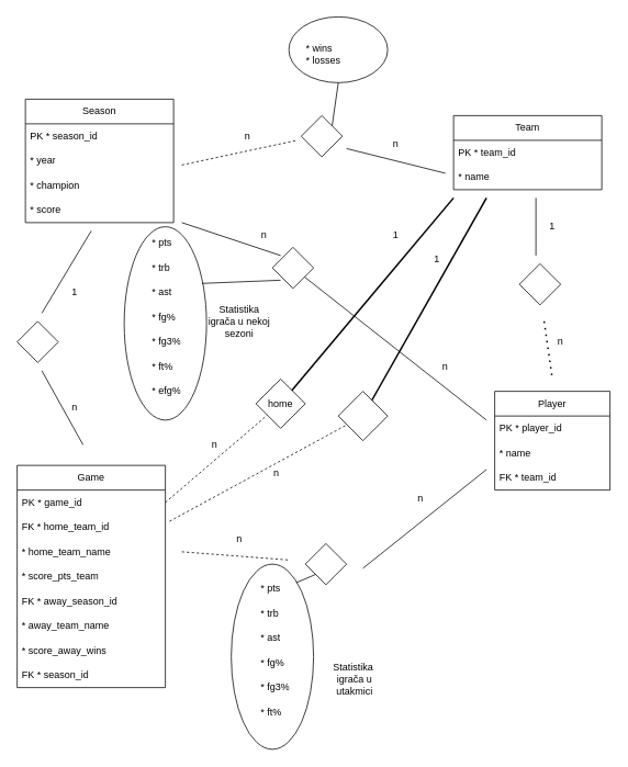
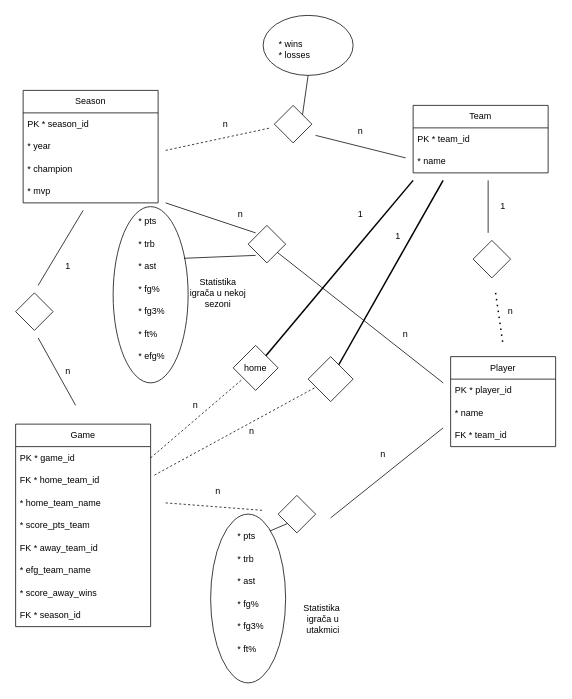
  <mxCell id="0" />
  <mxCell id="1" parent="0" />
  <mxCell id="2" value="Season" style="swimlane;fontStyle=0;childLayout=stackLayout;horizontal=1;startSize=30;horizontalStack=0;resizeParent=1;resizeParentMax=0;resizeLast=0;collapsible=1;marginBottom=0;whiteSpace=wrap;html=1;" parent="1" vertex="1"><mxGeometry x="30" y="120" width="180" height="150" as="geometry" /></mxCell>
  <mxCell id="3" value="PK * season_id" style="text;strokeColor=none;fillColor=none;align=left;verticalAlign=middle;spacingLeft=4;spacingRight=4;overflow=hidden;points=[[0,0.5],[1,0.5]];portConstraint=eastwest;rotatable=0;whiteSpace=wrap;html=1;" parent="2" vertex="1"><mxGeometry y="30" width="180" height="30" as="geometry" /></mxCell>
  <mxCell id="4" value="* year" style="text;strokeColor=none;fillColor=none;align=left;verticalAlign=middle;spacingLeft=4;spacingRight=4;overflow=hidden;points=[[0,0.5],[1,0.5]];portConstraint=eastwest;rotatable=0;whiteSpace=wrap;html=1;" parent="2" vertex="1"><mxGeometry y="60" width="180" height="30" as="geometry" /></mxCell>
  <mxCell id="5" value="* champion" style="text;strokeColor=none;fillColor=none;align=left;verticalAlign=middle;spacingLeft=4;spacingRight=4;overflow=hidden;points=[[0,0.5],[1,0.5]];portConstraint=eastwest;rotatable=0;whiteSpace=wrap;html=1;" parent="2" vertex="1"><mxGeometry y="90" width="180" height="30" as="geometry" /></mxCell>
- <mxCell id="6" value="* score" style="text;strokeColor=none;fillColor=none;align=left;verticalAlign=middle;spacingLeft=4;spacingRight=4;overflow=hidden;points=[[0,0.5],[1,0.5]];portConstraint=eastwest;rotatable=0;whiteSpace=wrap;html=1;" parent="2" vertex="1"><mxGeometry y="120" width="180" height="30" as="geometry" /></mxCell>
+ <mxCell id="6" value="* mvp" style="text;strokeColor=none;fillColor=none;align=left;verticalAlign=middle;spacingLeft=4;spacingRight=4;overflow=hidden;points=[[0,0.5],[1,0.5]];portConstraint=eastwest;rotatable=0;whiteSpace=wrap;html=1;" parent="2" vertex="1"><mxGeometry y="120" width="180" height="30" as="geometry" /></mxCell>
  <mxCell id="7" value="Team" style="swimlane;fontStyle=0;childLayout=stackLayout;horizontal=1;startSize=30;horizontalStack=0;resizeParent=1;resizeParentMax=0;resizeLast=0;collapsible=1;marginBottom=0;whiteSpace=wrap;html=1;" parent="1" vertex="1"><mxGeometry x="550" y="140" width="180" height="90" as="geometry" /></mxCell>
  <mxCell id="8" value="PK * team_id" style="text;strokeColor=none;fillColor=none;align=left;verticalAlign=middle;spacingLeft=4;spacingRight=4;overflow=hidden;points=[[0,0.5],[1,0.5]];portConstraint=eastwest;rotatable=0;whiteSpace=wrap;html=1;" parent="7" vertex="1"><mxGeometry y="30" width="180" height="30" as="geometry" /></mxCell>
  <mxCell id="9" value="* name" style="text;strokeColor=none;fillColor=none;align=left;verticalAlign=middle;spacingLeft=4;spacingRight=4;overflow=hidden;points=[[0,0.5],[1,0.5]];portConstraint=eastwest;rotatable=0;whiteSpace=wrap;html=1;" parent="7" vertex="1"><mxGeometry y="60" width="180" height="30" as="geometry" /></mxCell>
  <mxCell id="10" value="Player" style="swimlane;fontStyle=0;childLayout=stackLayout;horizontal=1;startSize=30;horizontalStack=0;resizeParent=1;resizeParentMax=0;resizeLast=0;collapsible=1;marginBottom=0;whiteSpace=wrap;html=1;" parent="1" vertex="1"><mxGeometry x="600" y="475" width="140" height="120" as="geometry" /></mxCell>
  <mxCell id="11" value="PK * player_id" style="text;strokeColor=none;fillColor=none;align=left;verticalAlign=middle;spacingLeft=4;spacingRight=4;overflow=hidden;points=[[0,0.5],[1,0.5]];portConstraint=eastwest;rotatable=0;whiteSpace=wrap;html=1;" parent="10" vertex="1"><mxGeometry y="30" width="140" height="30" as="geometry" /></mxCell>
  <mxCell id="12" value="* name" style="text;strokeColor=none;fillColor=none;align=left;verticalAlign=middle;spacingLeft=4;spacingRight=4;overflow=hidden;points=[[0,0.5],[1,0.5]];portConstraint=eastwest;rotatable=0;whiteSpace=wrap;html=1;" parent="10" vertex="1"><mxGeometry y="60" width="140" height="30" as="geometry" /></mxCell>
  <mxCell id="13" value="FK * team_id" style="text;strokeColor=none;fillColor=none;align=left;verticalAlign=middle;spacingLeft=4;spacingRight=4;overflow=hidden;points=[[0,0.5],[1,0.5]];portConstraint=eastwest;rotatable=0;whiteSpace=wrap;html=1;" parent="10" vertex="1"><mxGeometry y="90" width="140" height="30" as="geometry" /></mxCell>
  <mxCell id="14" value="Game" style="swimlane;fontStyle=0;childLayout=stackLayout;horizontal=1;startSize=30;horizontalStack=0;resizeParent=1;resizeParentMax=0;resizeLast=0;collapsible=1;marginBottom=0;whiteSpace=wrap;html=1;" parent="1" vertex="1"><mxGeometry x="20" y="565" width="180" height="270" as="geometry" /></mxCell>
  <mxCell id="15" value="PK * game_id" style="text;strokeColor=none;fillColor=none;align=left;verticalAlign=middle;spacingLeft=4;spacingRight=4;overflow=hidden;points=[[0,0.5],[1,0.5]];portConstraint=eastwest;rotatable=0;whiteSpace=wrap;html=1;" parent="14" vertex="1"><mxGeometry y="30" width="180" height="30" as="geometry" /></mxCell>
  <mxCell id="16" value="FK * home_team_id" style="text;strokeColor=none;fillColor=none;align=left;verticalAlign=middle;spacingLeft=4;spacingRight=4;overflow=hidden;points=[[0,0.5],[1,0.5]];portConstraint=eastwest;rotatable=0;whiteSpace=wrap;html=1;" parent="14" vertex="1"><mxGeometry y="60" width="180" height="30" as="geometry" /></mxCell>
  <mxCell id="17" value="*&amp;nbsp;home_team_name" style="text;strokeColor=none;fillColor=none;align=left;verticalAlign=middle;spacingLeft=4;spacingRight=4;overflow=hidden;points=[[0,0.5],[1,0.5]];portConstraint=eastwest;rotatable=0;whiteSpace=wrap;html=1;" parent="14" vertex="1"><mxGeometry y="90" width="180" height="30" as="geometry" /></mxCell>
  <mxCell id="18" value="* score_pts_team" style="text;strokeColor=none;fillColor=none;align=left;verticalAlign=middle;spacingLeft=4;spacingRight=4;overflow=hidden;points=[[0,0.5],[1,0.5]];portConstraint=eastwest;rotatable=0;whiteSpace=wrap;html=1;" parent="14" vertex="1"><mxGeometry y="120" width="180" height="30" as="geometry" /></mxCell>
- <mxCell id="19" value="FK * away_season_id" style="text;strokeColor=none;fillColor=none;align=left;verticalAlign=middle;spacingLeft=4;spacingRight=4;overflow=hidden;points=[[0,0.5],[1,0.5]];portConstraint=eastwest;rotatable=0;whiteSpace=wrap;html=1;" parent="14" vertex="1"><mxGeometry y="150" width="180" height="30" as="geometry" /></mxCell>
- <mxCell id="20" value="* away_team_name" style="text;strokeColor=none;fillColor=none;align=left;verticalAlign=middle;spacingLeft=4;spacingRight=4;overflow=hidden;points=[[0,0.5],[1,0.5]];portConstraint=eastwest;rotatable=0;whiteSpace=wrap;html=1;" parent="14" vertex="1"><mxGeometry y="180" width="180" height="30" as="geometry" /></mxCell>
+ <mxCell id="19" value="FK * away_team_id" style="text;strokeColor=none;fillColor=none;align=left;verticalAlign=middle;spacingLeft=4;spacingRight=4;overflow=hidden;points=[[0,0.5],[1,0.5]];portConstraint=eastwest;rotatable=0;whiteSpace=wrap;html=1;" parent="14" vertex="1"><mxGeometry y="150" width="180" height="30" as="geometry" /></mxCell>
+ <mxCell id="20" value="* efg_team_name" style="text;strokeColor=none;fillColor=none;align=left;verticalAlign=middle;spacingLeft=4;spacingRight=4;overflow=hidden;points=[[0,0.5],[1,0.5]];portConstraint=eastwest;rotatable=0;whiteSpace=wrap;html=1;" parent="14" vertex="1"><mxGeometry y="180" width="180" height="30" as="geometry" /></mxCell>
  <mxCell id="21" value="* score_away_wins" style="text;strokeColor=none;fillColor=none;align=left;verticalAlign=middle;spacingLeft=4;spacingRight=4;overflow=hidden;points=[[0,0.5],[1,0.5]];portConstraint=eastwest;rotatable=0;whiteSpace=wrap;html=1;" parent="14" vertex="1"><mxGeometry y="210" width="180" height="30" as="geometry" /></mxCell>
  <mxCell id="22" value="FK * season_id" style="text;strokeColor=none;fillColor=none;align=left;verticalAlign=middle;spacingLeft=4;spacingRight=4;overflow=hidden;points=[[0,0.5],[1,0.5]];portConstraint=eastwest;rotatable=0;whiteSpace=wrap;html=1;" parent="14" vertex="1"><mxGeometry y="240" width="180" height="30" as="geometry" /></mxCell>
  <mxCell id="23" value="" style="rhombus;whiteSpace=wrap;html=1;" parent="1" vertex="1"><mxGeometry x="370" y="660" width="50" height="50" as="geometry" /></mxCell>
  <mxCell id="24" value="" style="rhombus;whiteSpace=wrap;html=1;" parent="1" vertex="1"><mxGeometry x="20" y="390" width="50" height="50" as="geometry" /></mxCell>
  <mxCell id="25" value="" style="rhombus;whiteSpace=wrap;html=1;" parent="1" vertex="1"><mxGeometry x="330" y="300" width="50" height="50" as="geometry" /></mxCell>
  <mxCell id="26" value="" style="rhombus;whiteSpace=wrap;html=1;" parent="1" vertex="1"><mxGeometry x="365" y="140" width="50" height="50" as="geometry" /></mxCell>
  <mxCell id="27" value="" style="rhombus;whiteSpace=wrap;html=1;" parent="1" vertex="1"><mxGeometry x="630" y="320" width="50" height="50" as="geometry" /></mxCell>
  <mxCell id="28" value="" style="endArrow=none;dashed=1;html=1;rounded=0;" parent="1" edge="1"><mxGeometry width="50" height="50" relative="1" as="geometry"><mxPoint x="220" y="670" as="sourcePoint" /><mxPoint x="350" y="680" as="targetPoint" /></mxGeometry></mxCell>
  <mxCell id="29" value="" style="endArrow=none;dashed=1;html=1;dashPattern=1 3;strokeWidth=2;rounded=0;" parent="1" edge="1"><mxGeometry width="50" height="50" relative="1" as="geometry"><mxPoint x="660" y="390" as="sourcePoint" /><mxPoint x="670" y="460" as="targetPoint" /></mxGeometry></mxCell>
  <mxCell id="30" value="" style="endArrow=none;dashed=1;html=1;rounded=0;" parent="1" edge="1"><mxGeometry width="50" height="50" relative="1" as="geometry"><mxPoint x="220" y="200" as="sourcePoint" /><mxPoint x="360" y="170" as="targetPoint" /></mxGeometry></mxCell>
  <mxCell id="31" value="" style="endArrow=none;html=1;rounded=0;" parent="1" edge="1"><mxGeometry width="50" height="50" relative="1" as="geometry"><mxPoint x="440" y="690" as="sourcePoint" /><mxPoint x="590" y="570" as="targetPoint" /></mxGeometry></mxCell>
  <mxCell id="32" value="" style="endArrow=none;html=1;rounded=0;" parent="1" edge="1"><mxGeometry width="50" height="50" relative="1" as="geometry"><mxPoint x="100" y="540" as="sourcePoint" /><mxPoint x="50" y="450" as="targetPoint" /></mxGeometry></mxCell>
  <mxCell id="33" value="" style="endArrow=none;html=1;rounded=0;" parent="1" edge="1"><mxGeometry width="50" height="50" relative="1" as="geometry"><mxPoint x="110" y="280" as="sourcePoint" /><mxPoint x="50" y="380" as="targetPoint" /></mxGeometry></mxCell>
  <mxCell id="34" value="" style="endArrow=none;html=1;rounded=0;" parent="1" edge="1"><mxGeometry width="50" height="50" relative="1" as="geometry"><mxPoint x="650" y="240" as="sourcePoint" /><mxPoint x="650" y="310" as="targetPoint" /></mxGeometry></mxCell>
  <mxCell id="35" value="" style="endArrow=none;html=1;rounded=0;" parent="1" source="25" edge="1"><mxGeometry width="50" height="50" relative="1" as="geometry"><mxPoint x="480" y="400" as="sourcePoint" /><mxPoint x="590" y="510" as="targetPoint" /></mxGeometry></mxCell>
  <mxCell id="36" value="" style="endArrow=none;html=1;rounded=0;" parent="1" edge="1"><mxGeometry width="50" height="50" relative="1" as="geometry"><mxPoint x="220" y="270" as="sourcePoint" /><mxPoint x="340" y="310" as="targetPoint" /></mxGeometry></mxCell>
  <mxCell id="37" value="" style="endArrow=none;html=1;rounded=0;" parent="1" edge="1"><mxGeometry width="50" height="50" relative="1" as="geometry"><mxPoint x="420" y="180" as="sourcePoint" /><mxPoint x="540" y="210" as="targetPoint" /></mxGeometry></mxCell>
  <mxCell id="38" value="n" style="text;html=1;align=center;verticalAlign=middle;whiteSpace=wrap;rounded=0;" parent="1" vertex="1"><mxGeometry x="650" y="400" width="60" height="30" as="geometry" /></mxCell>
  <mxCell id="39" value="n" style="text;html=1;align=center;verticalAlign=middle;whiteSpace=wrap;rounded=0;" parent="1" vertex="1"><mxGeometry x="480" y="590" width="60" height="30" as="geometry" /></mxCell>
  <mxCell id="40" value="n" style="text;html=1;align=center;verticalAlign=middle;whiteSpace=wrap;rounded=0;" parent="1" vertex="1"><mxGeometry x="260" y="640" width="60" height="30" as="geometry" /></mxCell>
  <mxCell id="41" value="n" style="text;html=1;align=center;verticalAlign=middle;whiteSpace=wrap;rounded=0;" parent="1" vertex="1"><mxGeometry x="450" y="160" width="60" height="30" as="geometry" /></mxCell>
  <mxCell id="42" value="n" style="text;html=1;align=center;verticalAlign=middle;whiteSpace=wrap;rounded=0;" parent="1" vertex="1"><mxGeometry x="510" y="430" width="60" height="30" as="geometry" /></mxCell>
  <mxCell id="43" value="n" style="text;html=1;align=center;verticalAlign=middle;whiteSpace=wrap;rounded=0;" parent="1" vertex="1"><mxGeometry x="290" y="270" width="60" height="30" as="geometry" /></mxCell>
  <mxCell id="44" value="n" style="text;html=1;align=center;verticalAlign=middle;whiteSpace=wrap;rounded=0;" parent="1" vertex="1"><mxGeometry x="270" y="150" width="60" height="30" as="geometry" /></mxCell>
  <mxCell id="45" value="n" style="text;html=1;align=center;verticalAlign=middle;whiteSpace=wrap;rounded=0;" parent="1" vertex="1"><mxGeometry x="60" y="480" width="60" height="30" as="geometry" /></mxCell>
  <mxCell id="46" value="1" style="text;html=1;align=center;verticalAlign=middle;whiteSpace=wrap;rounded=0;" parent="1" vertex="1"><mxGeometry x="640" y="260" width="60" height="30" as="geometry" /></mxCell>
  <mxCell id="47" value="1" style="text;html=1;align=center;verticalAlign=middle;whiteSpace=wrap;rounded=0;" parent="1" vertex="1"><mxGeometry x="60" y="340" width="60" height="30" as="geometry" /></mxCell>
  <mxCell id="48" value="* pts" style="text;strokeColor=none;fillColor=none;align=left;verticalAlign=middle;spacingLeft=4;spacingRight=4;overflow=hidden;points=[[0,0.5],[1,0.5]];portConstraint=eastwest;rotatable=0;whiteSpace=wrap;html=1;" parent="1" vertex="1"><mxGeometry x="177.5" y="280" width="140" height="30" as="geometry" /></mxCell>
  <mxCell id="49" value="* trb" style="text;strokeColor=none;fillColor=none;align=left;verticalAlign=middle;spacingLeft=4;spacingRight=4;overflow=hidden;points=[[0,0.5],[1,0.5]];portConstraint=eastwest;rotatable=0;whiteSpace=wrap;html=1;" parent="1" vertex="1"><mxGeometry x="177.5" y="310" width="140" height="30" as="geometry" /></mxCell>
  <mxCell id="50" value="* ast" style="text;strokeColor=none;fillColor=none;align=left;verticalAlign=middle;spacingLeft=4;spacingRight=4;overflow=hidden;points=[[0,0.5],[1,0.5]];portConstraint=eastwest;rotatable=0;whiteSpace=wrap;html=1;" parent="1" vertex="1"><mxGeometry x="177.5" y="340" width="140" height="30" as="geometry" /></mxCell>
  <mxCell id="51" value="* fg%" style="text;strokeColor=none;fillColor=none;align=left;verticalAlign=middle;spacingLeft=4;spacingRight=4;overflow=hidden;points=[[0,0.5],[1,0.5]];portConstraint=eastwest;rotatable=0;whiteSpace=wrap;html=1;" parent="1" vertex="1"><mxGeometry x="177.5" y="370" width="140" height="30" as="geometry" /></mxCell>
  <mxCell id="52" value="* fg3%" style="text;strokeColor=none;fillColor=none;align=left;verticalAlign=middle;spacingLeft=4;spacingRight=4;overflow=hidden;points=[[0,0.5],[1,0.5]];portConstraint=eastwest;rotatable=0;whiteSpace=wrap;html=1;" parent="1" vertex="1"><mxGeometry x="177.5" y="400" width="140" height="30" as="geometry" /></mxCell>
  <mxCell id="53" value="* ft%" style="text;strokeColor=none;fillColor=none;align=left;verticalAlign=middle;spacingLeft=4;spacingRight=4;overflow=hidden;points=[[0,0.5],[1,0.5]];portConstraint=eastwest;rotatable=0;whiteSpace=wrap;html=1;" parent="1" vertex="1"><mxGeometry x="177.5" y="430" width="140" height="30" as="geometry" /></mxCell>
  <mxCell id="54" value="* efg%" style="text;strokeColor=none;fillColor=none;align=left;verticalAlign=middle;spacingLeft=4;spacingRight=4;overflow=hidden;points=[[0,0.5],[1,0.5]];portConstraint=eastwest;rotatable=0;whiteSpace=wrap;html=1;" parent="1" vertex="1"><mxGeometry x="177.5" y="460" width="140" height="30" as="geometry" /></mxCell>
  <mxCell id="55" value="" style="ellipse;whiteSpace=wrap;html=1;fillColor=none;" parent="1" vertex="1"><mxGeometry x="150" y="275" width="100" height="235" as="geometry" /></mxCell>
  <mxCell id="56" value="" style="endArrow=none;html=1;rounded=0;entryX=0.945;entryY=0.293;entryDx=0;entryDy=0;entryPerimeter=0;" parent="1" target="55" edge="1"><mxGeometry width="50" height="50" relative="1" as="geometry"><mxPoint x="340" y="340" as="sourcePoint" /><mxPoint x="287.5" y="530" as="targetPoint" /></mxGeometry></mxCell>
  <mxCell id="57" value="Statistika igrača u nekoj sezoni" style="text;html=1;align=center;verticalAlign=middle;whiteSpace=wrap;rounded=0;" parent="1" vertex="1"><mxGeometry x="250" y="370" width="80" height="40" as="geometry" /></mxCell>
  <mxCell id="58" value="* pts" style="text;strokeColor=none;fillColor=none;align=left;verticalAlign=middle;spacingLeft=4;spacingRight=4;overflow=hidden;points=[[0,0.5],[1,0.5]];portConstraint=eastwest;rotatable=0;whiteSpace=wrap;html=1;" parent="1" vertex="1"><mxGeometry x="310" y="700" width="140" height="30" as="geometry" /></mxCell>
  <mxCell id="59" value="* trb" style="text;strokeColor=none;fillColor=none;align=left;verticalAlign=middle;spacingLeft=4;spacingRight=4;overflow=hidden;points=[[0,0.5],[1,0.5]];portConstraint=eastwest;rotatable=0;whiteSpace=wrap;html=1;" parent="1" vertex="1"><mxGeometry x="310" y="730" width="140" height="30" as="geometry" /></mxCell>
  <mxCell id="60" value="* ast" style="text;strokeColor=none;fillColor=none;align=left;verticalAlign=middle;spacingLeft=4;spacingRight=4;overflow=hidden;points=[[0,0.5],[1,0.5]];portConstraint=eastwest;rotatable=0;whiteSpace=wrap;html=1;" parent="1" vertex="1"><mxGeometry x="310" y="760" width="140" height="30" as="geometry" /></mxCell>
  <mxCell id="61" value="* fg%" style="text;strokeColor=none;fillColor=none;align=left;verticalAlign=middle;spacingLeft=4;spacingRight=4;overflow=hidden;points=[[0,0.5],[1,0.5]];portConstraint=eastwest;rotatable=0;whiteSpace=wrap;html=1;" parent="1" vertex="1"><mxGeometry x="310" y="790" width="140" height="30" as="geometry" /></mxCell>
  <mxCell id="62" value="* fg3%" style="text;strokeColor=none;fillColor=none;align=left;verticalAlign=middle;spacingLeft=4;spacingRight=4;overflow=hidden;points=[[0,0.5],[1,0.5]];portConstraint=eastwest;rotatable=0;whiteSpace=wrap;html=1;" parent="1" vertex="1"><mxGeometry x="310" y="820" width="140" height="30" as="geometry" /></mxCell>
  <mxCell id="63" value="* ft%" style="text;strokeColor=none;fillColor=none;align=left;verticalAlign=middle;spacingLeft=4;spacingRight=4;overflow=hidden;points=[[0,0.5],[1,0.5]];portConstraint=eastwest;rotatable=0;whiteSpace=wrap;html=1;" parent="1" vertex="1"><mxGeometry x="310" y="850" width="140" height="30" as="geometry" /></mxCell>
  <mxCell id="64" value="" style="ellipse;whiteSpace=wrap;html=1;fillColor=none;" parent="1" vertex="1"><mxGeometry x="280" y="685" width="100" height="225" as="geometry" /></mxCell>
  <mxCell id="65" value="Statistika&amp;nbsp; igrača u utakmici" style="text;html=1;align=center;verticalAlign=middle;whiteSpace=wrap;rounded=0;" parent="1" vertex="1"><mxGeometry x="400" y="810" width="60" height="30" as="geometry" /></mxCell>
  <mxCell id="66" value="" style="endArrow=none;html=1;rounded=0;entryX=0;entryY=1;entryDx=0;entryDy=0;exitX=0.791;exitY=0.1;exitDx=0;exitDy=0;exitPerimeter=0;" parent="1" source="64" target="23" edge="1"><mxGeometry width="50" height="50" relative="1" as="geometry"><mxPoint x="360" y="830" as="sourcePoint" /><mxPoint x="410" y="780" as="targetPoint" /></mxGeometry></mxCell>
  <mxCell id="67" value="" style="ellipse;whiteSpace=wrap;html=1;fillColor=none;" parent="1" vertex="1"><mxGeometry x="350" y="20" width="120" height="80" as="geometry" /></mxCell>
  <mxCell id="68" value="* wins&lt;div&gt;* losses&lt;/div&gt;" style="text;strokeColor=none;fillColor=none;align=left;verticalAlign=middle;spacingLeft=4;spacingRight=4;overflow=hidden;points=[[0,0.5],[1,0.5]];portConstraint=eastwest;rotatable=0;whiteSpace=wrap;html=1;" parent="1" vertex="1"><mxGeometry x="365" y="35" width="80" height="60" as="geometry" /></mxCell>
  <mxCell id="69" value="" style="endArrow=none;html=1;rounded=0;entryX=0.5;entryY=1;entryDx=0;entryDy=0;exitX=1;exitY=0;exitDx=0;exitDy=0;" parent="1" source="26" target="67" edge="1"><mxGeometry width="50" height="50" relative="1" as="geometry"><mxPoint x="360" y="230" as="sourcePoint" /><mxPoint x="410" y="180" as="targetPoint" /></mxGeometry></mxCell>
  <mxCell id="70" value="" style="endArrow=none;html=1;rounded=0;exitX=1;exitY=0.5;exitDx=0;exitDy=0;dashed=1;" parent="1" source="15" target="72" edge="1"><mxGeometry width="50" height="50" relative="1" as="geometry"><mxPoint x="340" y="510" as="sourcePoint" /><mxPoint x="350" y="480" as="targetPoint" /></mxGeometry></mxCell>
  <mxCell id="71" value="" style="endArrow=none;html=1;rounded=0;exitX=1.028;exitY=0.267;exitDx=0;exitDy=0;exitPerimeter=0;dashed=1;" parent="1" source="16" target="74" edge="1"><mxGeometry width="50" height="50" relative="1" as="geometry"><mxPoint x="340" y="510" as="sourcePoint" /><mxPoint x="410" y="520" as="targetPoint" /></mxGeometry></mxCell>
  <mxCell id="72" value="" style="rhombus;whiteSpace=wrap;html=1;" parent="1" vertex="1"><mxGeometry x="310" y="460" width="60" height="60" as="geometry" /></mxCell>
  <mxCell id="73" value="home" style="text;html=1;align=center;verticalAlign=middle;whiteSpace=wrap;rounded=0;" parent="1" vertex="1"><mxGeometry x="310" y="475" width="60" height="30" as="geometry" /></mxCell>
  <mxCell id="74" value="" style="rhombus;whiteSpace=wrap;html=1;" parent="1" vertex="1"><mxGeometry x="410" y="475" width="60" height="60" as="geometry" /></mxCell>
  <mxCell id="75" value="" style="endArrow=none;html=1;strokeWidth=2;rounded=0;" parent="1" source="72" edge="1"><mxGeometry width="50" height="50" relative="1" as="geometry"><mxPoint x="340" y="510" as="sourcePoint" /><mxPoint x="550" y="240" as="targetPoint" /></mxGeometry></mxCell>
  <mxCell id="76" value="" style="endArrow=none;html=1;strokeWidth=2;rounded=0;" parent="1" source="74" edge="1"><mxGeometry width="50" height="50" relative="1" as="geometry"><mxPoint x="340" y="510" as="sourcePoint" /><mxPoint x="590" y="240" as="targetPoint" /></mxGeometry></mxCell>
  <mxCell id="77" value="n" style="text;html=1;align=center;verticalAlign=middle;whiteSpace=wrap;rounded=0;" parent="1" vertex="1"><mxGeometry x="230" y="525" width="60" height="30" as="geometry" /></mxCell>
  <mxCell id="78" value="n" style="text;html=1;align=center;verticalAlign=middle;whiteSpace=wrap;rounded=0;" parent="1" vertex="1"><mxGeometry x="305" y="560" width="60" height="30" as="geometry" /></mxCell>
  <mxCell id="79" value="1" style="text;html=1;align=center;verticalAlign=middle;whiteSpace=wrap;rounded=0;" parent="1" vertex="1"><mxGeometry x="450" y="270" width="60" height="30" as="geometry" /></mxCell>
  <mxCell id="80" value="1" style="text;html=1;align=center;verticalAlign=middle;whiteSpace=wrap;rounded=0;" parent="1" vertex="1"><mxGeometry x="500" y="300" width="60" height="30" as="geometry" /></mxCell>
